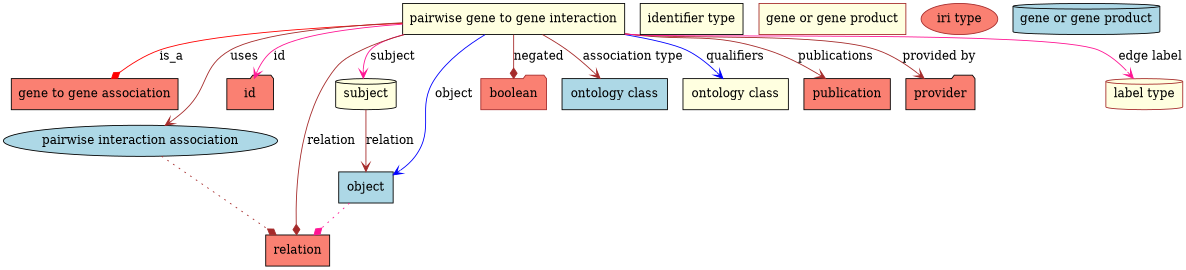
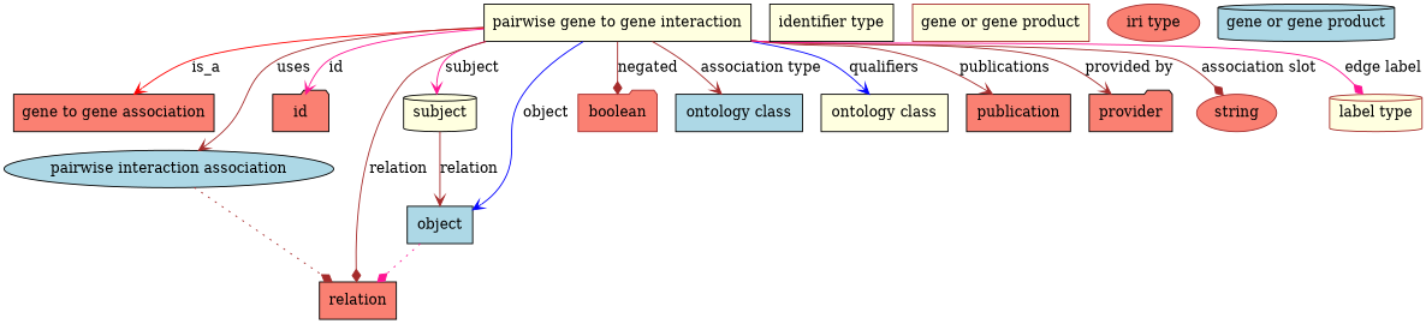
  digraph {
    fontname="DejaVu Serif"
    node [color=black fillcolor=salmon fontname="DejaVu Serif" shape=box style=filled]
    edge [arrowhead=vee color=brown fontname="DejaVu Serif" style=solid]
    n1 [fillcolor=lightyellow height=0.5 label="pairwise gene to gene interaction" width=3.5275]
    "gene to gene association" [height=0.5 width=2.675]
    "pairwise interaction association" [fillcolor=lightblue height=0.5 shape=ellipse width=3.3777]
    id [height=0.5 shape=folder width=0.75]
    subject [fillcolor=lightyellow height=0.5 shape=cylinder width=0.97656]
    relation [height=0.5 width=1.031]
    object [fillcolor=lightblue height=0.5 width=0.88096]
    n8 [color=brown height=0.5 label=boolean shape=folder width=1.0584]
    n9 [fillcolor=lightblue height=0.5 label="ontology class" width=1.6931]
    n10 [fillcolor=lightyellow height=0.5 label="ontology class" width=1.6931]
    n11 [height=0.5 label=publication width=1.3859]
    n12 [height=0.5 label=provider shape=folder width=1.1129]
+   n13 [color=brown height=0.5 label=string shape=ellipse width=0.8403]
    n14 [color=brown fillcolor=lightyellow height=0.5 label="label type" shape=cylinder width=1.2425]
    n15 [fillcolor=lightyellow height=0.5 label="identifier type" width=1.652]
    n16 [color=brown fillcolor=lightyellow height=0.5 label="gene or gene product" width=2.3474]
    n17 [color=brown height=0.5 label="iri type" shape=ellipse width=0.9834]
    n18 [fillcolor=lightblue height=0.5 label="gene or gene product" shape=cylinder width=2.3474]
-   n1 -> "gene to gene association" [arrowhead=diamond color=red label=is_a style=""]
+   n1 -> "gene to gene association" [color=red label=is_a style=""]
    n1 -> "pairwise interaction association" [label=uses style=""]
    n1 -> id [color=deeppink label=id]
    n1 -> subject [color=deeppink label=subject]
    n1 -> relation [arrowhead=diamond label=relation]
    n1 -> object [color=blue label=object]
    n1 -> n8 [arrowhead=diamond label=negated]
    n1 -> n9 [label="association type"]
    n1 -> n10 [color=blue label=qualifiers]
    n1 -> n11 [label=publications]
    n1 -> n12 [label="provided by"]
-   n1 -> n14 [color=deeppink label="edge label"]
+   n1 -> n13 [arrowhead=diamond label="association slot"]
+   n1 -> n14 [arrowhead=diamond color=deeppink label="edge label"]
    "pairwise interaction association" -> relation [arrowhead=diamond style=dotted]
    subject -> object [label=relation style=""]
    object -> relation [arrowhead=diamond color=deeppink style=dotted]
  }
